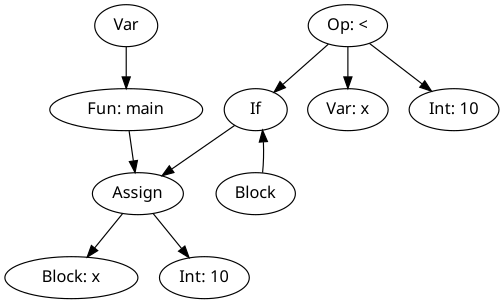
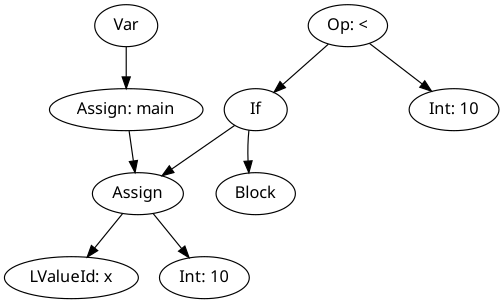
  digraph {
    fontname="Noto Sans"
    node [fontname="Noto Sans"]
    edge [fontname="Noto Sans"]
    n1 [label=Var]
-   n2 [label="Fun: main"]
+   n2 [label="Assign: main"]
    n3 [label=Assign]
    n4 [label=Block]
    n5 [label=If]
    n6 [label="Op: <"]
-   n7 [label="Var: x"]
    n8 [label="Int: 10"]
-   n9 [label="Block: x"]
+   n9 [label="LValueId: x"]
    n10 [label="Int: 10"]
    n1 -> n2
    n2 -> n3
    n3 -> n9
    n3 -> n10
-   n4 -> n5
+   n5 -> n4
    n5 -> n3
    n6 -> n5
-   n6 -> n7
    n6 -> n8
  }
